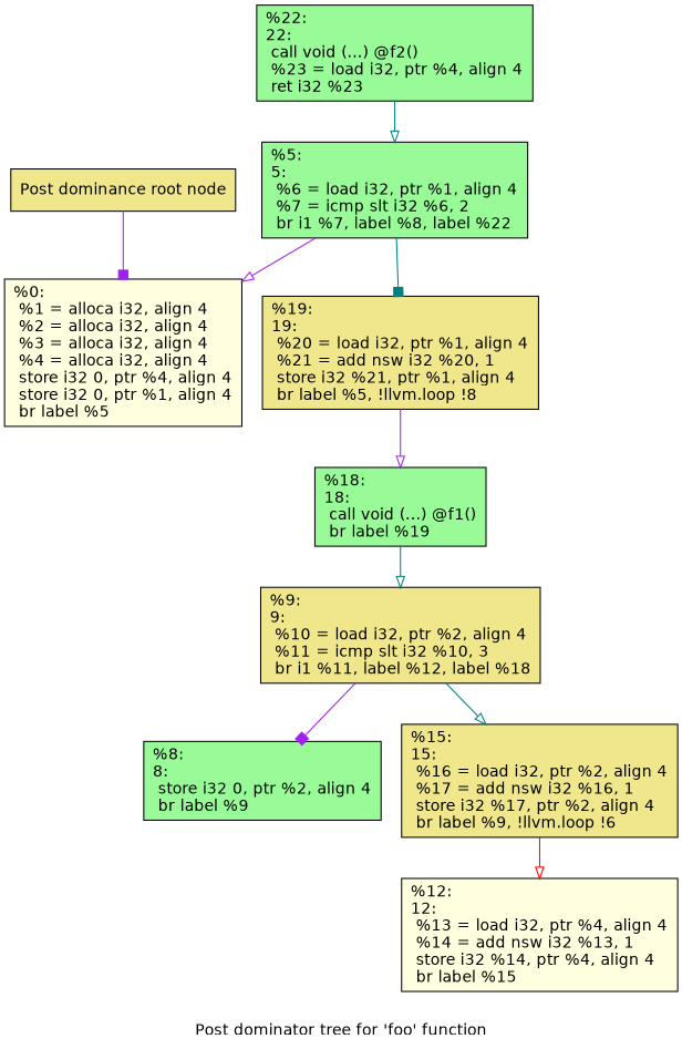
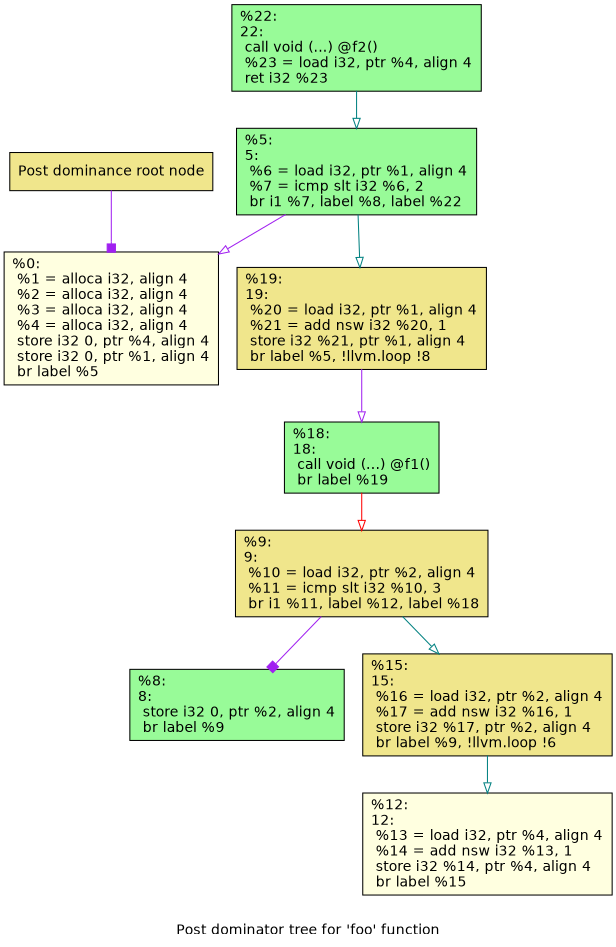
  digraph {
    fontname="DejaVu Sans"
    label="Post dominator tree for 'foo' function"
    node [fillcolor=khaki fontname="DejaVu Sans" shape=record style=filled]
    edge [arrowhead=onormal color=purple fontname="DejaVu Sans"]
    n1 [label="{Post dominance root node}"]
    n2 [fillcolor=lightyellow label="{%0:\l  %1 = alloca i32, align 4\l  %2 = alloca i32, align 4\l  %3 = alloca i32, align 4\l  %4 = alloca i32, align 4\l  store i32 0, ptr %4, align 4\l  store i32 0, ptr %1, align 4\l  br label %5\l}"]
    n3 [fillcolor=palegreen label="{%22:\l22:                                               \l  call void (...) @f2()\l  %23 = load i32, ptr %4, align 4\l  ret i32 %23\l}"]
    n4 [fillcolor=palegreen label="{%5:\l5:                                                \l  %6 = load i32, ptr %1, align 4\l  %7 = icmp slt i32 %6, 2\l  br i1 %7, label %8, label %22\l}"]
    n5 [label="{%19:\l19:                                               \l  %20 = load i32, ptr %1, align 4\l  %21 = add nsw i32 %20, 1\l  store i32 %21, ptr %1, align 4\l  br label %5, !llvm.loop !8\l}"]
    n6 [fillcolor=palegreen label="{%18:\l18:                                               \l  call void (...) @f1()\l  br label %19\l}"]
    n7 [label="{%9:\l9:                                                \l  %10 = load i32, ptr %2, align 4\l  %11 = icmp slt i32 %10, 3\l  br i1 %11, label %12, label %18\l}"]
    n8 [fillcolor=palegreen label="{%8:\l8:                                                \l  store i32 0, ptr %2, align 4\l  br label %9\l}"]
    n9 [label="{%15:\l15:                                               \l  %16 = load i32, ptr %2, align 4\l  %17 = add nsw i32 %16, 1\l  store i32 %17, ptr %2, align 4\l  br label %9, !llvm.loop !6\l}"]
    n10 [fillcolor=lightyellow label="{%12:\l12:                                               \l  %13 = load i32, ptr %4, align 4\l  %14 = add nsw i32 %13, 1\l  store i32 %14, ptr %4, align 4\l  br label %15\l}"]
    n1 -> n2 [arrowhead=box]
    n3 -> n4 [color=teal]
    n4 -> n2
-   n4 -> n5 [arrowhead=box color=teal]
+   n4 -> n5 [color=teal]
    n5 -> n6
-   n6 -> n7 [color=teal]
+   n6 -> n7 [color=red]
    n7 -> n8 [arrowhead=box]
    n7 -> n9 [color=teal]
-   n9 -> n10 [color=red]
+   n9 -> n10 [color=teal]
  }
